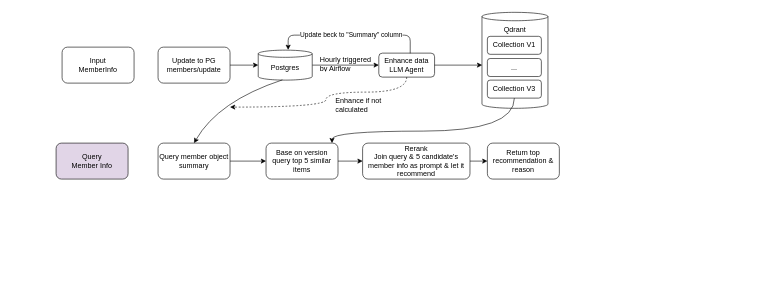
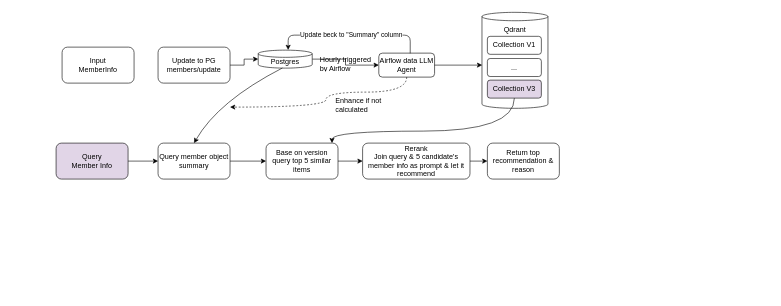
  <mxCell id="0" style=";html=1;" />
  <mxCell id="1" style=";html=1;" parent="0" />
  <mxCell id="2" style="edgeStyle=orthogonalEdgeStyle;rounded=0;html=1;endArrow=block;endFill=1;jettySize=auto;orthogonalLoop=1;strokeWidth=2;startArrow=none;startFill=0;" parent="1" edge="1"><mxGeometry relative="1" as="geometry"><Array as="points"><mxPoint x="1040" y="208" /><mxPoint x="20" y="208" /></Array><mxPoint x="20" y="488" as="targetPoint" /></mxGeometry></mxCell>
  <mxCell id="3" style="edgeStyle=orthogonalEdgeStyle;rounded=0;html=1;endArrow=block;endFill=1;jettySize=auto;orthogonalLoop=1;fontSize=12;strokeWidth=2;startArrow=none;startFill=0;" parent="1" edge="1"><mxGeometry relative="1" as="geometry"><Array as="points"><mxPoint x="1280" y="208" /><mxPoint x="20" y="208" /></Array><mxPoint x="20" y="488" as="targetPoint" /></mxGeometry></mxCell>
  <mxCell id="4" value="&lt;div&gt;Input&lt;/div&gt;&lt;div&gt;MemberInfo &lt;/div&gt;" style="rounded=1;whiteSpace=wrap;html=1;" vertex="1" parent="1"><mxGeometry x="103" y="78" width="120" height="60" as="geometry" /></mxCell>
  <mxCell id="5" style="edgeStyle=orthogonalEdgeStyle;rounded=0;orthogonalLoop=1;jettySize=auto;html=1;exitX=1;exitY=0.5;exitDx=0;exitDy=0;" edge="1" parent="1" source="6" target="8"><mxGeometry relative="1" as="geometry"><mxPoint x="463" y="108" as="targetPoint" /></mxGeometry></mxCell>
  <mxCell id="6" value="&lt;div&gt;Update to PG&lt;br&gt;&lt;/div&gt;&lt;div&gt;members/update&lt;/div&gt;" style="rounded=1;whiteSpace=wrap;html=1;" vertex="1" parent="1"><mxGeometry x="263" y="78" width="120" height="60" as="geometry" /></mxCell>
  <mxCell id="7" style="edgeStyle=orthogonalEdgeStyle;rounded=0;orthogonalLoop=1;jettySize=auto;html=1;entryX=0;entryY=0.5;entryDx=0;entryDy=0;" edge="1" parent="1" source="8" target="21"><mxGeometry relative="1" as="geometry" /></mxCell>
- <mxCell id="8" value="Postgres" style="shape=cylinder3;whiteSpace=wrap;html=1;boundedLbl=1;backgroundOutline=1;size=6;" vertex="1" parent="1"><mxGeometry x="430" y="83" width="90" height="50" as="geometry" /></mxCell>
+ <mxCell id="8" value="Postgres" style="shape=cylinder3;whiteSpace=wrap;html=1;boundedLbl=1;backgroundOutline=1;size=6;" vertex="1" parent="1"><mxGeometry x="430" y="83" width="90" height="30" as="geometry" /></mxCell>
  <mxCell id="9" value="&lt;div&gt;Qdrant&lt;/div&gt;&lt;div&gt;&lt;br&gt;&lt;/div&gt;&lt;div&gt;&lt;br&gt;&lt;/div&gt;&lt;div&gt;&lt;br&gt;&lt;/div&gt;&lt;div&gt;&lt;br&gt;&lt;/div&gt;&lt;div&gt;&lt;br&gt;&lt;/div&gt;&lt;div&gt;&lt;br&gt;&lt;/div&gt;&lt;div&gt;&lt;br&gt;&lt;/div&gt;&lt;div&gt;&lt;br&gt;&lt;/div&gt;" style="shape=cylinder3;whiteSpace=wrap;html=1;boundedLbl=1;backgroundOutline=1;size=7;" vertex="1" parent="1"><mxGeometry x="803" y="20" width="110" height="160" as="geometry" /></mxCell>
  <mxCell id="10" value="Collection V1" style="rounded=1;whiteSpace=wrap;html=1;" vertex="1" parent="1"><mxGeometry x="812" y="60" width="90" height="30" as="geometry" /></mxCell>
  <mxCell id="11" style="edgeStyle=orthogonalEdgeStyle;rounded=0;orthogonalLoop=1;jettySize=auto;html=1;curved=1;" edge="1" parent="1" source="12" target="26"><mxGeometry relative="1" as="geometry"><Array as="points"><mxPoint x="857" y="218" /><mxPoint x="553" y="218" /></Array></mxGeometry></mxCell>
- <mxCell id="12" value="Collection V3" style="rounded=1;whiteSpace=wrap;html=1;" vertex="1" parent="1"><mxGeometry x="812" y="133" width="90" height="30" as="geometry" /></mxCell>
+ <mxCell id="12" value="Collection V3" style="rounded=1;whiteSpace=wrap;html=1;fillColor=#e1d5e7;" vertex="1" parent="1"><mxGeometry x="812" y="133" width="90" height="30" as="geometry" /></mxCell>
  <mxCell id="13" value="..." style="rounded=1;whiteSpace=wrap;html=1;" vertex="1" parent="1"><mxGeometry x="812" y="97" width="90" height="30" as="geometry" /></mxCell>
  <mxCell id="14" value="Hourly triggered by Airflow" style="text;strokeColor=none;fillColor=none;align=left;verticalAlign=middle;spacingLeft=4;spacingRight=4;overflow=hidden;points=[[0,0.5],[1,0.5]];portConstraint=eastwest;rotatable=0;whiteSpace=wrap;html=1;" vertex="1" parent="1"><mxGeometry x="527" y="90" width="110" height="30" as="geometry" /></mxCell>
+ <mxCell id="15" style="edgeStyle=orthogonalEdgeStyle;rounded=0;orthogonalLoop=1;jettySize=auto;html=1;exitX=1;exitY=0.5;exitDx=0;exitDy=0;entryX=0;entryY=0.5;entryDx=0;entryDy=0;" edge="1" parent="1" source="16" target="18"><mxGeometry relative="1" as="geometry" /></mxCell>
  <mxCell id="16" value="Query&lt;div&gt;Member Info &lt;/div&gt;" style="rounded=1;whiteSpace=wrap;html=1;fillColor=#e1d5e7;" vertex="1" parent="1"><mxGeometry x="93" y="238" width="120" height="60" as="geometry" /></mxCell>
  <mxCell id="17" style="edgeStyle=orthogonalEdgeStyle;rounded=0;orthogonalLoop=1;jettySize=auto;html=1;exitX=1;exitY=0.5;exitDx=0;exitDy=0;" edge="1" parent="1" source="18" target="26"><mxGeometry relative="1" as="geometry" /></mxCell>
  <mxCell id="18" value="Query member object summary" style="rounded=1;whiteSpace=wrap;html=1;" vertex="1" parent="1"><mxGeometry x="263" y="238" width="120" height="60" as="geometry" /></mxCell>
  <mxCell id="19" value="" style="endArrow=classic;html=1;rounded=0;exitX=0.449;exitY=0.991;exitDx=0;exitDy=0;exitPerimeter=0;curved=1;entryX=0.5;entryY=0;entryDx=0;entryDy=0;" edge="1" parent="1" source="8" target="18"><mxGeometry width="50" height="50" relative="1" as="geometry"><mxPoint x="353" y="108" as="sourcePoint" /><mxPoint x="323" y="228" as="targetPoint" /><Array as="points"><mxPoint x="363" y="168" /></Array></mxGeometry></mxCell>
  <mxCell id="20" style="edgeStyle=orthogonalEdgeStyle;rounded=0;orthogonalLoop=1;jettySize=auto;html=1;exitX=0.5;exitY=1;exitDx=0;exitDy=0;curved=1;dashed=1;" edge="1" parent="1" source="21"><mxGeometry relative="1" as="geometry"><mxPoint x="383" y="178" as="targetPoint" /><Array as="points"><mxPoint x="677" y="153" /><mxPoint x="543" y="178" /></Array></mxGeometry></mxCell>
- <mxCell id="21" value="Enhance data LLM Agent" style="rounded=1;whiteSpace=wrap;html=1;" vertex="1" parent="1"><mxGeometry x="631" y="88" width="93" height="40" as="geometry" /></mxCell>
+ <mxCell id="21" value="Airflow data LLM Agent" style="rounded=1;whiteSpace=wrap;html=1;" vertex="1" parent="1"><mxGeometry x="631" y="88" width="93" height="40" as="geometry" /></mxCell>
  <mxCell id="22" style="edgeStyle=orthogonalEdgeStyle;rounded=0;orthogonalLoop=1;jettySize=auto;html=1;exitX=1;exitY=0.5;exitDx=0;exitDy=0;entryX=0.003;entryY=0.55;entryDx=0;entryDy=0;entryPerimeter=0;" edge="1" parent="1" source="21" target="9"><mxGeometry relative="1" as="geometry" /></mxCell>
  <mxCell id="23" value="Update beck to &quot;Summary&quot; column" style="edgeStyle=orthogonalEdgeStyle;rounded=1;orthogonalLoop=1;jettySize=auto;html=1;exitX=0.563;exitY=0.01;exitDx=0;exitDy=0;entryX=0.554;entryY=-0.009;entryDx=0;entryDy=0;entryPerimeter=0;exitPerimeter=0;curved=0;" edge="1" parent="1" source="21" target="8"><mxGeometry relative="1" as="geometry"><mxPoint x="734" y="118" as="sourcePoint" /><mxPoint x="813" y="118" as="targetPoint" /><Array as="points"><mxPoint x="683" y="58" /><mxPoint x="480" y="58" /></Array></mxGeometry></mxCell>
  <mxCell id="24" value="Enhance if not calculated" style="text;strokeColor=none;fillColor=none;align=left;verticalAlign=middle;spacingLeft=4;spacingRight=4;overflow=hidden;points=[[0,0.5],[1,0.5]];portConstraint=eastwest;rotatable=0;whiteSpace=wrap;html=1;" vertex="1" parent="1"><mxGeometry x="553" y="158" width="110" height="30" as="geometry" /></mxCell>
  <mxCell id="25" value="" style="edgeStyle=orthogonalEdgeStyle;rounded=0;orthogonalLoop=1;jettySize=auto;html=1;" edge="1" parent="1" source="26" target="28"><mxGeometry relative="1" as="geometry" /></mxCell>
  <mxCell id="26" value="&lt;div&gt;Base on version query top 5 similar items&lt;/div&gt;" style="rounded=1;whiteSpace=wrap;html=1;" vertex="1" parent="1"><mxGeometry x="443" y="238" width="120" height="60" as="geometry" /></mxCell>
  <mxCell id="27" style="edgeStyle=orthogonalEdgeStyle;rounded=0;orthogonalLoop=1;jettySize=auto;html=1;exitX=1;exitY=0.5;exitDx=0;exitDy=0;entryX=0;entryY=0.5;entryDx=0;entryDy=0;" edge="1" parent="1" source="28" target="29"><mxGeometry relative="1" as="geometry" /></mxCell>
  <mxCell id="28" value="&lt;div&gt;Rerank&lt;/div&gt;&lt;div&gt;Join query &amp;amp; 5 candidate's member info as prompt &amp;amp; let it recommend&lt;br&gt;&lt;/div&gt;" style="rounded=1;whiteSpace=wrap;html=1;" vertex="1" parent="1"><mxGeometry x="604" y="238" width="179" height="60" as="geometry" /></mxCell>
  <mxCell id="29" value="Return top recommendation &amp;amp; reason" style="rounded=1;whiteSpace=wrap;html=1;" vertex="1" parent="1"><mxGeometry x="812" y="238" width="120" height="60" as="geometry" /></mxCell>
